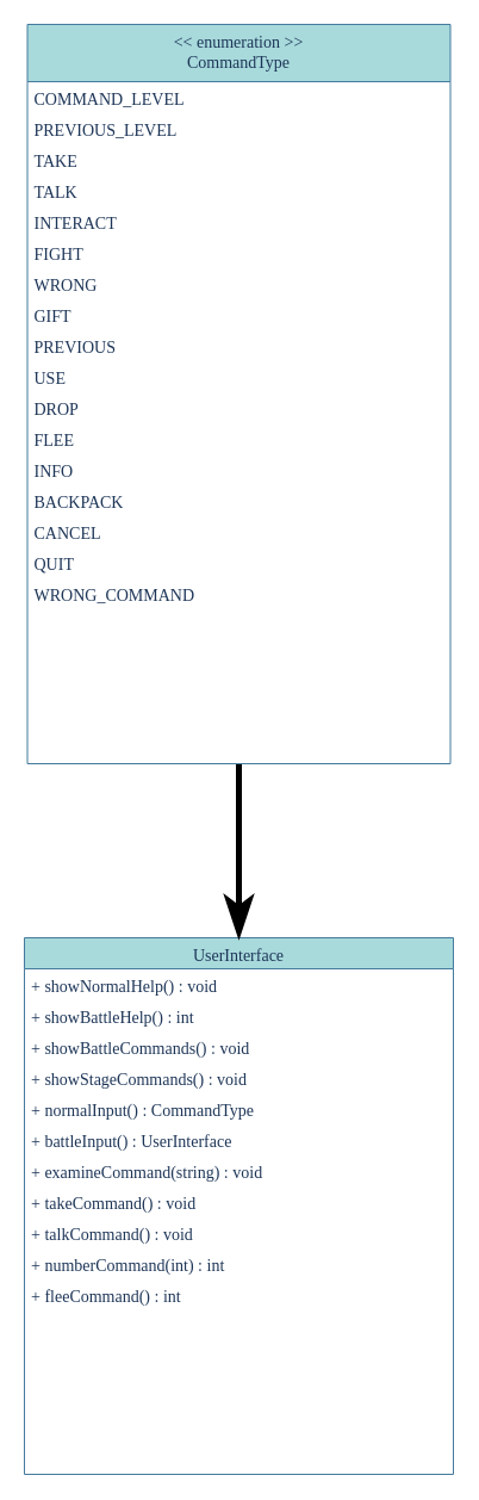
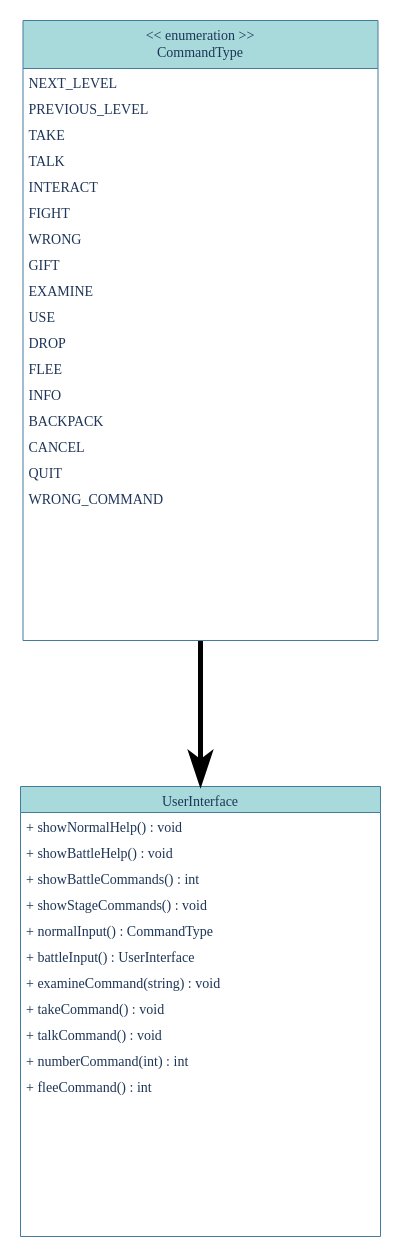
  <mxCell id="0" />
  <mxCell id="1" parent="0" />
  <mxCell id="2" value="UserInterface" style="swimlane;fontStyle=0;align=center;verticalAlign=top;childLayout=stackLayout;horizontal=1;startSize=26;horizontalStack=0;resizeParent=1;resizeLast=0;collapsible=1;marginBottom=0;rounded=0;shadow=0;strokeWidth=1;fontSize=14;fontFamily=Fira Code;fillColor=#A8DADC;strokeColor=#457B9D;fontColor=#1D3557;" parent="1" vertex="1"><mxGeometry x="20" y="786" width="360" height="450" as="geometry"><mxRectangle x="230" y="140" width="160" height="26" as="alternateBounds" /></mxGeometry></mxCell>
  <mxCell id="3" value="+ showNormalHelp() : void" style="text;align=left;verticalAlign=top;spacingLeft=4;spacingRight=4;overflow=hidden;rotatable=0;points=[[0,0.5],[1,0.5]];portConstraint=eastwest;fontSize=14;fontFamily=Fira Code;fontColor=#1D3557;" parent="2" vertex="1"><mxGeometry y="26" width="360" height="26" as="geometry" /></mxCell>
- <mxCell id="4" value="+ showBattleHelp() : int" style="text;align=left;verticalAlign=top;spacingLeft=4;spacingRight=4;overflow=hidden;rotatable=0;points=[[0,0.5],[1,0.5]];portConstraint=eastwest;fontSize=14;fontFamily=Fira Code;fontColor=#1D3557;" parent="2" vertex="1"><mxGeometry y="52" width="360" height="26" as="geometry" /></mxCell>
- <mxCell id="5" value="+ showBattleCommands() : void" style="text;align=left;verticalAlign=top;spacingLeft=4;spacingRight=4;overflow=hidden;rotatable=0;points=[[0,0.5],[1,0.5]];portConstraint=eastwest;fontSize=14;fontFamily=Fira Code;fontColor=#1D3557;" parent="2" vertex="1"><mxGeometry y="78" width="360" height="26" as="geometry" /></mxCell>
+ <mxCell id="4" value="+ showBattleHelp() : void" style="text;align=left;verticalAlign=top;spacingLeft=4;spacingRight=4;overflow=hidden;rotatable=0;points=[[0,0.5],[1,0.5]];portConstraint=eastwest;fontSize=14;fontFamily=Fira Code;fontColor=#1D3557;" parent="2" vertex="1"><mxGeometry y="52" width="360" height="26" as="geometry" /></mxCell>
+ <mxCell id="5" value="+ showBattleCommands() : int" style="text;align=left;verticalAlign=top;spacingLeft=4;spacingRight=4;overflow=hidden;rotatable=0;points=[[0,0.5],[1,0.5]];portConstraint=eastwest;fontSize=14;fontFamily=Fira Code;fontColor=#1D3557;" parent="2" vertex="1"><mxGeometry y="78" width="360" height="26" as="geometry" /></mxCell>
  <mxCell id="6" value="+ showStageCommands() : void" style="text;align=left;verticalAlign=top;spacingLeft=4;spacingRight=4;overflow=hidden;rotatable=0;points=[[0,0.5],[1,0.5]];portConstraint=eastwest;fontSize=14;fontFamily=Fira Code;fontColor=#1D3557;" vertex="1" parent="2"><mxGeometry y="104" width="360" height="26" as="geometry" /></mxCell>
  <mxCell id="7" value="+ normalInput() : CommandType" style="text;align=left;verticalAlign=top;spacingLeft=4;spacingRight=4;overflow=hidden;rotatable=0;points=[[0,0.5],[1,0.5]];portConstraint=eastwest;fontSize=14;fontFamily=Fira Code;fontColor=#1D3557;" parent="2" vertex="1"><mxGeometry y="130" width="360" height="26" as="geometry" /></mxCell>
  <mxCell id="8" value="+ battleInput() : UserInterface" style="text;align=left;verticalAlign=top;spacingLeft=4;spacingRight=4;overflow=hidden;rotatable=0;points=[[0,0.5],[1,0.5]];portConstraint=eastwest;fontSize=14;fontFamily=Fira Code;fontColor=#1D3557;" parent="2" vertex="1"><mxGeometry y="156" width="360" height="26" as="geometry" /></mxCell>
  <mxCell id="9" value="+ examineCommand(string) : void" style="text;align=left;verticalAlign=top;spacingLeft=4;spacingRight=4;overflow=hidden;rotatable=0;points=[[0,0.5],[1,0.5]];portConstraint=eastwest;fontSize=14;fontFamily=Fira Code;fontColor=#1D3557;" parent="2" vertex="1"><mxGeometry y="182" width="360" height="26" as="geometry" /></mxCell>
  <mxCell id="10" value="+ takeCommand() : void" style="text;align=left;verticalAlign=top;spacingLeft=4;spacingRight=4;overflow=hidden;rotatable=0;points=[[0,0.5],[1,0.5]];portConstraint=eastwest;fontSize=14;fontFamily=Fira Code;fontColor=#1D3557;" parent="2" vertex="1"><mxGeometry y="208" width="360" height="26" as="geometry" /></mxCell>
  <mxCell id="11" value="+ talkCommand() : void" style="text;align=left;verticalAlign=top;spacingLeft=4;spacingRight=4;overflow=hidden;rotatable=0;points=[[0,0.5],[1,0.5]];portConstraint=eastwest;fontSize=14;fontFamily=Fira Code;fontColor=#1D3557;" parent="2" vertex="1"><mxGeometry y="234" width="360" height="26" as="geometry" /></mxCell>
  <mxCell id="12" value="+ numberCommand(int) : int" style="text;align=left;verticalAlign=top;spacingLeft=4;spacingRight=4;overflow=hidden;rotatable=0;points=[[0,0.5],[1,0.5]];portConstraint=eastwest;fontSize=14;fontFamily=Fira Code;fontColor=#1D3557;" parent="2" vertex="1"><mxGeometry y="260" width="360" height="26" as="geometry" /></mxCell>
  <mxCell id="13" value="+ fleeCommand() : int" style="text;align=left;verticalAlign=top;spacingLeft=4;spacingRight=4;overflow=hidden;rotatable=0;points=[[0,0.5],[1,0.5]];portConstraint=eastwest;fontSize=14;fontFamily=Fira Code;fontColor=#1D3557;" parent="2" vertex="1"><mxGeometry y="286" width="360" height="26" as="geometry" /></mxCell>
  <mxCell id="14" style="edgeStyle=orthogonalEdgeStyle;rounded=0;orthogonalLoop=1;jettySize=auto;html=1;entryX=0.5;entryY=0;entryDx=0;entryDy=0;endArrow=classicThin;endFill=1;endSize=20;strokeWidth=5;" parent="1" source="15" target="2" edge="1"><mxGeometry relative="1" as="geometry" /></mxCell>
  <mxCell id="15" value="&lt;&lt; enumeration &gt;&gt;&#10;CommandType" style="swimlane;fontStyle=0;align=center;verticalAlign=top;childLayout=stackLayout;horizontal=1;startSize=48;horizontalStack=0;resizeParent=1;resizeLast=0;collapsible=1;marginBottom=0;shadow=0;strokeWidth=1;fontSize=14;fontFamily=Fira Code;fillColor=#A8DADC;strokeColor=#457B9D;fontColor=#1D3557;" parent="1" vertex="1"><mxGeometry x="22.5" y="20" width="355" height="620" as="geometry"><mxRectangle x="230" y="140" width="160" height="26" as="alternateBounds" /></mxGeometry></mxCell>
- <mxCell id="16" value="COMMAND_LEVEL" style="text;align=left;verticalAlign=top;spacingLeft=4;spacingRight=4;overflow=hidden;rotatable=0;points=[[0,0.5],[1,0.5]];portConstraint=eastwest;fontSize=14;fontFamily=Fira Code;fontColor=#1D3557;fontStyle=0;" parent="15" vertex="1"><mxGeometry y="48" width="355" height="26" as="geometry" /></mxCell>
+ <mxCell id="16" value="NEXT_LEVEL" style="text;align=left;verticalAlign=top;spacingLeft=4;spacingRight=4;overflow=hidden;rotatable=0;points=[[0,0.5],[1,0.5]];portConstraint=eastwest;fontSize=14;fontFamily=Fira Code;fontColor=#1D3557;fontStyle=0;" parent="15" vertex="1"><mxGeometry y="48" width="355" height="26" as="geometry" /></mxCell>
  <mxCell id="17" value="PREVIOUS_LEVEL" style="text;align=left;verticalAlign=top;spacingLeft=4;spacingRight=4;overflow=hidden;rotatable=0;points=[[0,0.5],[1,0.5]];portConstraint=eastwest;fontSize=14;fontFamily=Fira Code;fontColor=#1D3557;fontStyle=0;" parent="15" vertex="1"><mxGeometry y="74" width="355" height="26" as="geometry" /></mxCell>
  <mxCell id="18" value="TAKE" style="text;align=left;verticalAlign=top;spacingLeft=4;spacingRight=4;overflow=hidden;rotatable=0;points=[[0,0.5],[1,0.5]];portConstraint=eastwest;fontSize=14;fontFamily=Fira Code;fontColor=#1D3557;fontStyle=0;" parent="15" vertex="1"><mxGeometry y="100" width="355" height="26" as="geometry" /></mxCell>
  <mxCell id="19" value="TALK" style="text;align=left;verticalAlign=top;spacingLeft=4;spacingRight=4;overflow=hidden;rotatable=0;points=[[0,0.5],[1,0.5]];portConstraint=eastwest;fontSize=14;fontFamily=Fira Code;fontColor=#1D3557;fontStyle=0;" parent="15" vertex="1"><mxGeometry y="126" width="355" height="26" as="geometry" /></mxCell>
  <mxCell id="20" value="INTERACT" style="text;align=left;verticalAlign=top;spacingLeft=4;spacingRight=4;overflow=hidden;rotatable=0;points=[[0,0.5],[1,0.5]];portConstraint=eastwest;fontSize=14;fontFamily=Fira Code;fontColor=#1D3557;fontStyle=0;" parent="15" vertex="1"><mxGeometry y="152" width="355" height="26" as="geometry" /></mxCell>
  <mxCell id="21" value="FIGHT" style="text;align=left;verticalAlign=top;spacingLeft=4;spacingRight=4;overflow=hidden;rotatable=0;points=[[0,0.5],[1,0.5]];portConstraint=eastwest;fontSize=14;fontFamily=Fira Code;fontColor=#1D3557;fontStyle=0;" parent="15" vertex="1"><mxGeometry y="178" width="355" height="26" as="geometry" /></mxCell>
  <mxCell id="22" value="WRONG" style="text;align=left;verticalAlign=top;spacingLeft=4;spacingRight=4;overflow=hidden;rotatable=0;points=[[0,0.5],[1,0.5]];portConstraint=eastwest;fontSize=14;fontFamily=Fira Code;fontColor=#1D3557;fontStyle=0;" parent="15" vertex="1"><mxGeometry y="204" width="355" height="26" as="geometry" /></mxCell>
  <mxCell id="23" value="GIFT" style="text;align=left;verticalAlign=top;spacingLeft=4;spacingRight=4;overflow=hidden;rotatable=0;points=[[0,0.5],[1,0.5]];portConstraint=eastwest;fontSize=14;fontFamily=Fira Code;fontColor=#1D3557;fontStyle=0;" parent="15" vertex="1"><mxGeometry y="230" width="355" height="26" as="geometry" /></mxCell>
- <mxCell id="24" value="PREVIOUS" style="text;align=left;verticalAlign=top;spacingLeft=4;spacingRight=4;overflow=hidden;rotatable=0;points=[[0,0.5],[1,0.5]];portConstraint=eastwest;fontSize=14;fontFamily=Fira Code;fontColor=#1D3557;fontStyle=0;" parent="15" vertex="1"><mxGeometry y="256" width="355" height="26" as="geometry" /></mxCell>
+ <mxCell id="24" value="EXAMINE" style="text;align=left;verticalAlign=top;spacingLeft=4;spacingRight=4;overflow=hidden;rotatable=0;points=[[0,0.5],[1,0.5]];portConstraint=eastwest;fontSize=14;fontFamily=Fira Code;fontColor=#1D3557;fontStyle=0;" parent="15" vertex="1"><mxGeometry y="256" width="355" height="26" as="geometry" /></mxCell>
  <mxCell id="25" value="USE" style="text;align=left;verticalAlign=top;spacingLeft=4;spacingRight=4;overflow=hidden;rotatable=0;points=[[0,0.5],[1,0.5]];portConstraint=eastwest;fontSize=14;fontFamily=Fira Code;fontColor=#1D3557;fontStyle=0;" parent="15" vertex="1"><mxGeometry y="282" width="355" height="26" as="geometry" /></mxCell>
  <mxCell id="26" value="DROP" style="text;align=left;verticalAlign=top;spacingLeft=4;spacingRight=4;overflow=hidden;rotatable=0;points=[[0,0.5],[1,0.5]];portConstraint=eastwest;fontSize=14;fontFamily=Fira Code;fontColor=#1D3557;fontStyle=0;" parent="15" vertex="1"><mxGeometry y="308" width="355" height="26" as="geometry" /></mxCell>
  <mxCell id="27" value="FLEE" style="text;align=left;verticalAlign=top;spacingLeft=4;spacingRight=4;overflow=hidden;rotatable=0;points=[[0,0.5],[1,0.5]];portConstraint=eastwest;fontSize=14;fontFamily=Fira Code;fontColor=#1D3557;fontStyle=0;" parent="15" vertex="1"><mxGeometry y="334" width="355" height="26" as="geometry" /></mxCell>
  <mxCell id="28" value="INFO" style="text;align=left;verticalAlign=top;spacingLeft=4;spacingRight=4;overflow=hidden;rotatable=0;points=[[0,0.5],[1,0.5]];portConstraint=eastwest;fontSize=14;fontFamily=Fira Code;fontColor=#1D3557;fontStyle=0;" parent="15" vertex="1"><mxGeometry y="360" width="355" height="26" as="geometry" /></mxCell>
  <mxCell id="29" value="BACKPACK" style="text;align=left;verticalAlign=top;spacingLeft=4;spacingRight=4;overflow=hidden;rotatable=0;points=[[0,0.5],[1,0.5]];portConstraint=eastwest;fontSize=14;fontFamily=Fira Code;fontColor=#1D3557;fontStyle=0;" parent="15" vertex="1"><mxGeometry y="386" width="355" height="26" as="geometry" /></mxCell>
  <mxCell id="30" value="CANCEL" style="text;align=left;verticalAlign=top;spacingLeft=4;spacingRight=4;overflow=hidden;rotatable=0;points=[[0,0.5],[1,0.5]];portConstraint=eastwest;fontSize=14;fontFamily=Fira Code;fontColor=#1D3557;fontStyle=0;" parent="15" vertex="1"><mxGeometry y="412" width="355" height="26" as="geometry" /></mxCell>
  <mxCell id="31" value="QUIT" style="text;align=left;verticalAlign=top;spacingLeft=4;spacingRight=4;overflow=hidden;rotatable=0;points=[[0,0.5],[1,0.5]];portConstraint=eastwest;fontSize=14;fontFamily=Fira Code;fontColor=#1D3557;fontStyle=0;" parent="15" vertex="1"><mxGeometry y="438" width="355" height="26" as="geometry" /></mxCell>
  <mxCell id="32" value="WRONG_COMMAND" style="text;align=left;verticalAlign=top;spacingLeft=4;spacingRight=4;overflow=hidden;rotatable=0;points=[[0,0.5],[1,0.5]];portConstraint=eastwest;fontSize=14;fontFamily=Fira Code;fontColor=#1D3557;fontStyle=0;" parent="15" vertex="1"><mxGeometry y="464" width="355" height="26" as="geometry" /></mxCell>
